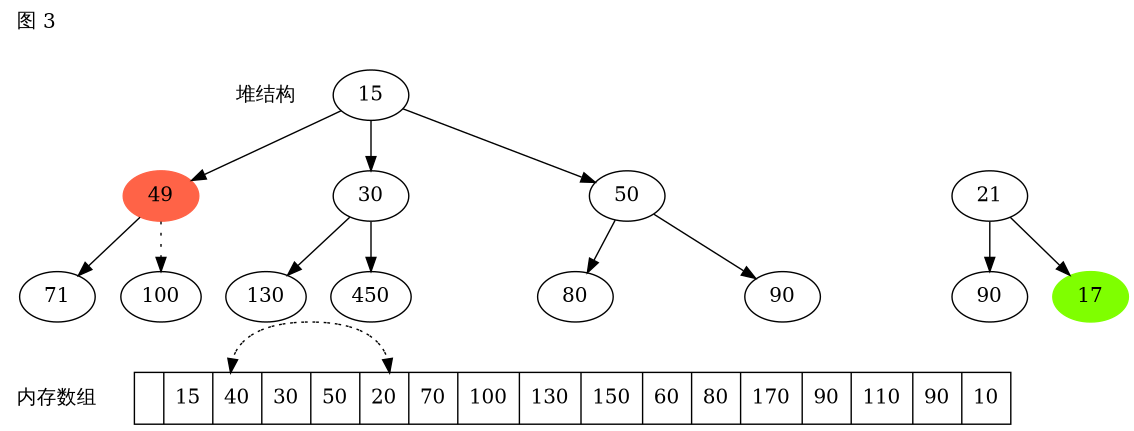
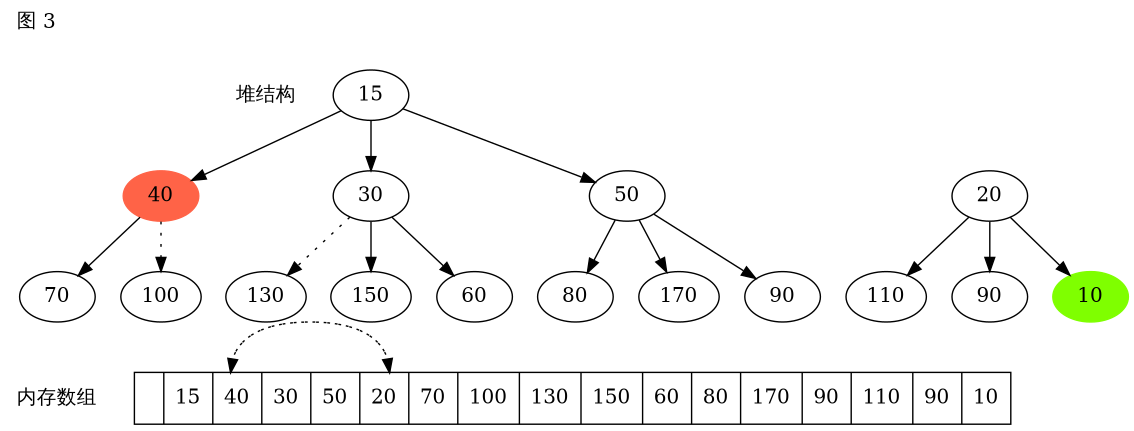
  digraph {
    label="图 3"
    labeljust=l
    labelloc=t
    n1 [label="内存数组" shape=plaintext]
    n2 [label="| 15 | <f1> 40 | 30 | 50 | <f2> 20 | 70 | 100 | 130 | 150 | 60 | 80 | 170 | 90 | 110 | 90 | 10" shape=record]
    n3 [label="堆结构" shape=plaintext]
    n4 [label=15]
-   n5 [color=tomato label=49 style=filled]
+   n5 [color=tomato label=40 style=filled]
    n6 [label=30]
    n7 [label=50]
-   n8 [label=71]
+   n8 [label=70]
    n9 [label=100]
    n10 [label=130]
-   n11 [label=450]
+   n11 [label=150]
+   n12 [label=60]
    n13 [label=80]
+   n14 [label=170]
    n15 [label=90]
-   n16 [label=21]
+   n16 [label=20]
+   n17 [label=110]
    n18 [label=90]
-   n19 [color=chartreuse label=17 style=filled]
+   n19 [color=chartreuse label=10 style=filled]
    subgraph sub_1 {
      rank=sink
      n1
      n2
    }
    n2 -> n2 [headport=f2 style=dotted tailport=f1]
    n2 -> n2 [headport=f1 style=dotted tailport=f2]
    n4 -> n5
    n4 -> n6
    n4 -> n7
    n5 -> n8
    n5 -> n9 [style=dotted]
-   n6 -> n10
+   n6 -> n10 [style=dotted]
    n6 -> n11
+   n6 -> n12
    n7 -> n13
+   n7 -> n14
    n7 -> n15
+   n16 -> n17
    n16 -> n18
    n16 -> n19
  }
